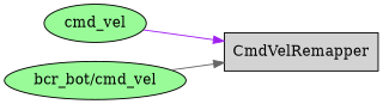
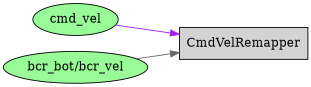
  digraph {
    rankdir=LR
    node [fillcolor=palegreen shape=ellipse style=filled]
    CmdVelRemapper [fillcolor=lightgrey shape=box]
    cmd_vel
-   "bcr_bot/cmd_vel"
+   "bcr_bot/cmd_vel" [label="bcr_bot/bcr_vel"]
    cmd_vel -> CmdVelRemapper [color=purple]
    "bcr_bot/cmd_vel" -> CmdVelRemapper [color=gray40]
  }
